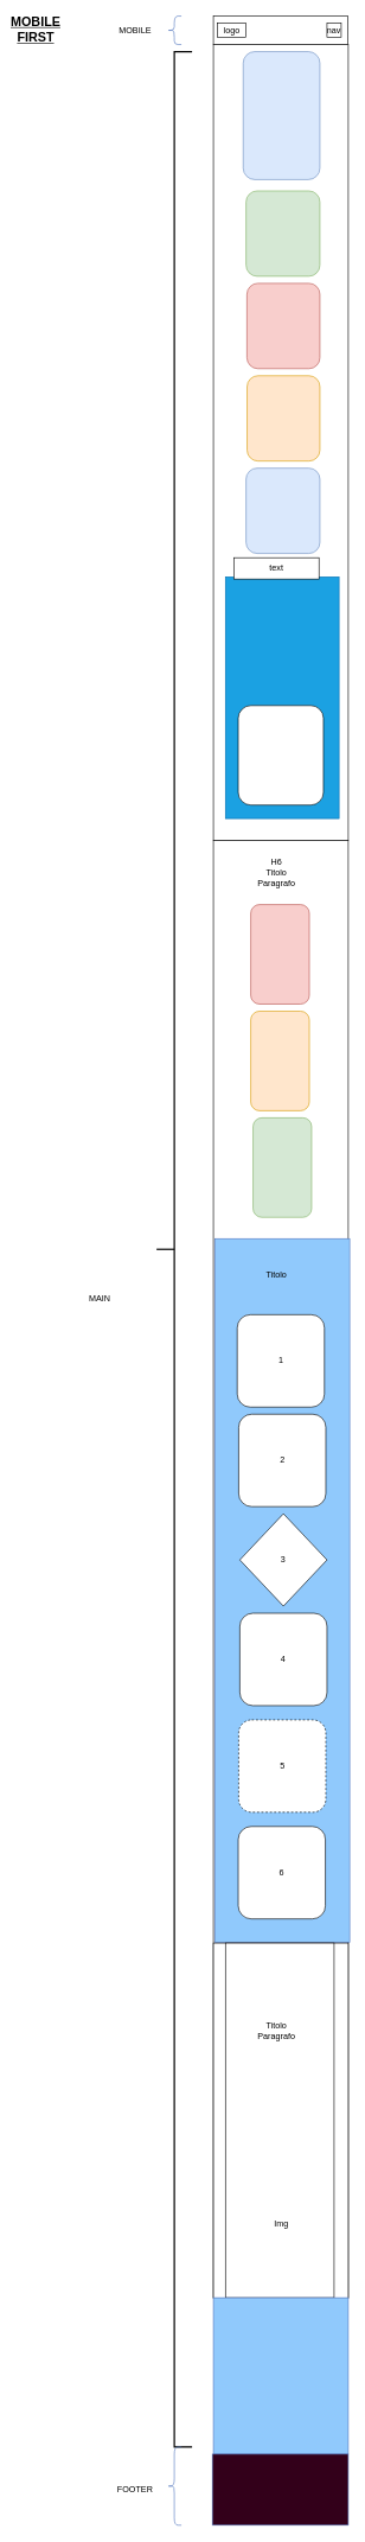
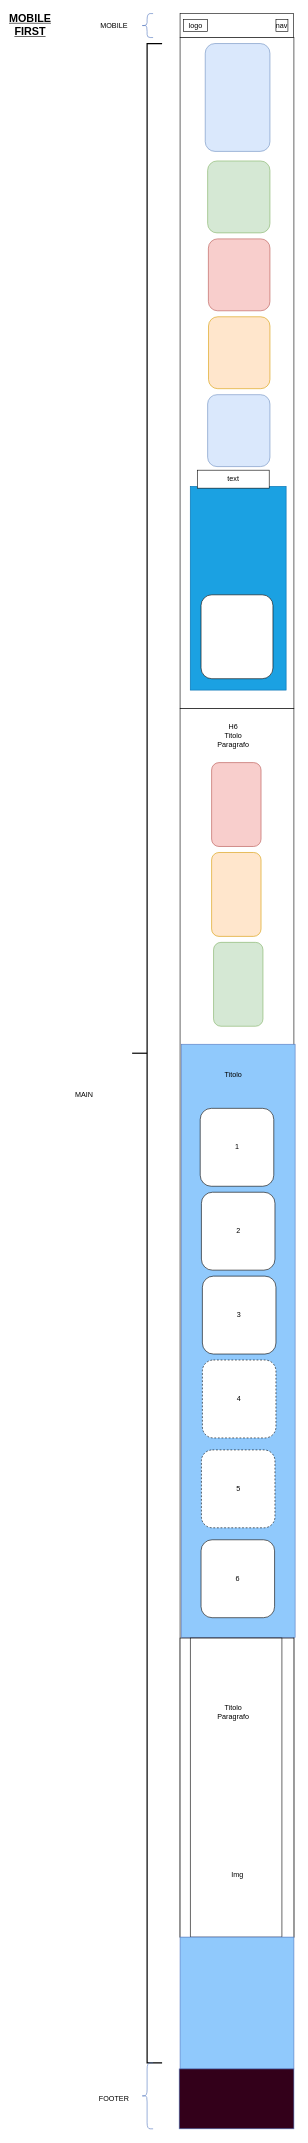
  <mxCell id="0" />
  <mxCell id="1" parent="0" />
  <mxCell id="2" value="" style="rounded=0;whiteSpace=wrap;html=1;" vertex="1" parent="1"><mxGeometry x="300" y="20" width="189" height="40" as="geometry" /></mxCell>
  <mxCell id="3" value="logo" style="rounded=0;whiteSpace=wrap;html=1;" vertex="1" parent="1"><mxGeometry x="306" y="30" width="40" height="20" as="geometry" /></mxCell>
  <mxCell id="4" value="nav" style="rounded=0;whiteSpace=wrap;html=1;" vertex="1" parent="1"><mxGeometry x="460" y="30" width="20" height="20" as="geometry" /></mxCell>
  <mxCell id="5" value="" style="rounded=0;whiteSpace=wrap;html=1;" vertex="1" parent="1"><mxGeometry x="300" y="60" width="190" height="1120" as="geometry" /></mxCell>
  <mxCell id="6" value="" style="rounded=1;whiteSpace=wrap;html=1;fillColor=#dae8fc;strokeColor=#6c8ebf;" vertex="1" parent="1"><mxGeometry x="342" y="70" width="108" height="180" as="geometry" /></mxCell>
  <mxCell id="7" value="" style="rounded=1;whiteSpace=wrap;html=1;fillColor=#d5e8d4;strokeColor=#82b366;" vertex="1" parent="1"><mxGeometry x="346" y="266" width="104" height="120" as="geometry" /></mxCell>
  <mxCell id="8" value="" style="rounded=1;whiteSpace=wrap;html=1;fillColor=#f8cecc;strokeColor=#b85450;" vertex="1" parent="1"><mxGeometry x="347.25" y="396" width="102.75" height="120" as="geometry" /></mxCell>
  <mxCell id="9" value="" style="rounded=1;whiteSpace=wrap;html=1;fillColor=#ffe6cc;strokeColor=#d79b00;" vertex="1" parent="1"><mxGeometry x="347.5" y="526" width="102.5" height="120" as="geometry" /></mxCell>
  <mxCell id="10" value="" style="rounded=1;whiteSpace=wrap;html=1;fillColor=#dae8fc;strokeColor=#6c8ebf;" vertex="1" parent="1"><mxGeometry x="346" y="656" width="104" height="120" as="geometry" /></mxCell>
  <mxCell id="11" value="" style="rounded=0;whiteSpace=wrap;html=1;fillColor=#1ba1e2;fontColor=#ffffff;strokeColor=#006EAF;" vertex="1" parent="1"><mxGeometry x="317" y="809" width="160" height="340" as="geometry" /></mxCell>
  <mxCell id="12" value="text" style="rounded=0;whiteSpace=wrap;html=1;" vertex="1" parent="1"><mxGeometry x="328.75" y="782" width="120" height="30" as="geometry" /></mxCell>
  <mxCell id="13" value="" style="rounded=1;whiteSpace=wrap;html=1;" vertex="1" parent="1"><mxGeometry x="335" y="990" width="120" height="140" as="geometry" /></mxCell>
  <mxCell id="14" value="" style="rounded=0;whiteSpace=wrap;html=1;" vertex="1" parent="1"><mxGeometry x="299.99" y="1180" width="190" height="2050" as="geometry" /></mxCell>
  <mxCell id="15" value="H6&lt;br&gt;Titolo&lt;br&gt;Paragrafo" style="text;html=1;strokeColor=none;fillColor=none;align=center;verticalAlign=middle;whiteSpace=wrap;rounded=0;" vertex="1" parent="1"><mxGeometry x="358.75" y="1210" width="60" height="30" as="geometry" /></mxCell>
  <mxCell id="16" value="" style="rounded=1;whiteSpace=wrap;html=1;fillColor=#f8cecc;strokeColor=#b85450;" vertex="1" parent="1"><mxGeometry x="352.62" y="1270" width="82.5" height="140" as="geometry" /></mxCell>
  <mxCell id="17" value="" style="rounded=1;whiteSpace=wrap;html=1;fillColor=#ffe6cc;strokeColor=#d79b00;" vertex="1" parent="1"><mxGeometry x="352.62" y="1420" width="82.5" height="140" as="geometry" /></mxCell>
  <mxCell id="18" value="" style="rounded=1;whiteSpace=wrap;html=1;fillColor=#d5e8d4;strokeColor=#82b366;" vertex="1" parent="1"><mxGeometry x="355.87" y="1570" width="82.5" height="140" as="geometry" /></mxCell>
  <mxCell id="19" value="" style="rounded=0;whiteSpace=wrap;html=1;fillColor=#90C9FC;strokeColor=#5679BF;" vertex="1" parent="1"><mxGeometry x="301.99" y="1740" width="190" height="990" as="geometry" /></mxCell>
  <mxCell id="20" value="Titolo" style="text;html=1;strokeColor=none;fillColor=none;align=center;verticalAlign=middle;whiteSpace=wrap;rounded=0;" vertex="1" parent="1"><mxGeometry x="358.75" y="1777" width="60" height="30" as="geometry" /></mxCell>
  <mxCell id="21" value="1" style="rounded=1;whiteSpace=wrap;html=1;" vertex="1" parent="1"><mxGeometry x="333.63" y="1847" width="122.75" height="130" as="geometry" /></mxCell>
  <mxCell id="22" value="2" style="rounded=1;whiteSpace=wrap;html=1;" vertex="1" parent="1"><mxGeometry x="335.62" y="1987" width="122.75" height="130" as="geometry" /></mxCell>
- <mxCell id="23" value="3" style="rhombus;whiteSpace=wrap;html=1;" vertex="1" parent="1"><mxGeometry x="337.25" y="2127" width="122.75" height="130" as="geometry" /></mxCell>
- <mxCell id="24" value="4" style="rounded=1;whiteSpace=wrap;html=1;" vertex="1" parent="1"><mxGeometry x="337.25" y="2267" width="122.75" height="130" as="geometry" /></mxCell>
+ <mxCell id="23" value="3" style="rounded=1;whiteSpace=wrap;html=1;" vertex="1" parent="1"><mxGeometry x="337.25" y="2127" width="122.75" height="130" as="geometry" /></mxCell>
+ <mxCell id="24" value="4" style="rounded=1;whiteSpace=wrap;html=1;dashed=1;" vertex="1" parent="1"><mxGeometry x="337.25" y="2267" width="122.75" height="130" as="geometry" /></mxCell>
  <mxCell id="25" value="5" style="rounded=1;whiteSpace=wrap;html=1;dashed=1;" vertex="1" parent="1"><mxGeometry x="335.62" y="2417" width="122.75" height="130" as="geometry" /></mxCell>
  <mxCell id="26" value="6" style="rounded=1;whiteSpace=wrap;html=1;" vertex="1" parent="1"><mxGeometry x="335" y="2567" width="122.75" height="130" as="geometry" /></mxCell>
  <mxCell id="27" value="" style="rounded=0;whiteSpace=wrap;html=1;" vertex="1" parent="1"><mxGeometry x="300" y="2731" width="190" height="500" as="geometry" /></mxCell>
  <mxCell id="28" value="" style="rounded=0;whiteSpace=wrap;html=1;" vertex="1" parent="1"><mxGeometry x="317" y="2731" width="153" height="499" as="geometry" /></mxCell>
  <mxCell id="29" value="Titolo&lt;br&gt;Paragrafo" style="text;html=1;strokeColor=none;fillColor=none;align=center;verticalAlign=middle;whiteSpace=wrap;rounded=0;" vertex="1" parent="1"><mxGeometry x="358.5" y="2740" width="60" height="230" as="geometry" /></mxCell>
  <mxCell id="30" value="Img" style="text;html=1;strokeColor=none;fillColor=none;align=center;verticalAlign=middle;whiteSpace=wrap;rounded=0;" vertex="1" parent="1"><mxGeometry x="366.38" y="3112" width="60" height="30" as="geometry" /></mxCell>
  <mxCell id="31" value="" style="rounded=0;whiteSpace=wrap;html=1;strokeColor=#5679BF;fillColor=#90C9FC;" vertex="1" parent="1"><mxGeometry x="300" y="3230" width="190" height="220" as="geometry" /></mxCell>
  <mxCell id="32" value="" style="rounded=0;whiteSpace=wrap;html=1;strokeColor=#5679BF;fillColor=#33001A;" vertex="1" parent="1"><mxGeometry x="298.5" y="3450" width="191.5" height="100" as="geometry" /></mxCell>
  <mxCell id="33" value="FOOTER" style="text;html=1;strokeColor=none;fillColor=none;align=center;verticalAlign=middle;whiteSpace=wrap;rounded=0;" vertex="1" parent="1"><mxGeometry x="160" y="3485" width="60" height="30" as="geometry" /></mxCell>
  <mxCell id="34" value="" style="strokeWidth=2;html=1;shape=mxgraph.flowchart.annotation_2;align=left;labelPosition=right;pointerEvents=1;fillColor=#33001A;" vertex="1" parent="1"><mxGeometry x="220" y="70" width="50" height="3370" as="geometry" /></mxCell>
  <mxCell id="35" value="MAIN" style="text;html=1;strokeColor=none;fillColor=none;align=center;verticalAlign=middle;whiteSpace=wrap;rounded=0;" vertex="1" parent="1"><mxGeometry x="110" y="1810" width="60" height="30" as="geometry" /></mxCell>
  <mxCell id="36" value="" style="shape=curlyBracket;whiteSpace=wrap;html=1;rounded=1;strokeColor=#5679BF;fillColor=#33001A;size=0.5;" vertex="1" parent="1"><mxGeometry x="235" y="20" width="20" height="40" as="geometry" /></mxCell>
  <mxCell id="37" value="MOBILE" style="text;html=1;strokeColor=none;fillColor=none;align=center;verticalAlign=middle;whiteSpace=wrap;rounded=0;" vertex="1" parent="1"><mxGeometry x="160" y="25" width="60" height="30" as="geometry" /></mxCell>
  <mxCell id="38" value="" style="shape=curlyBracket;whiteSpace=wrap;html=1;rounded=1;strokeColor=#5679BF;fillColor=#33001A;size=0.5;" vertex="1" parent="1"><mxGeometry x="235" y="3440" width="20" height="110" as="geometry" /></mxCell>
  <mxCell id="39" value="&lt;b&gt;&lt;u&gt;&lt;font style=&quot;font-size: 18px&quot;&gt;MOBILE FIRST&lt;/font&gt;&lt;/u&gt;&lt;/b&gt;" style="text;html=1;strokeColor=none;fillColor=none;align=center;verticalAlign=middle;whiteSpace=wrap;rounded=0;" vertex="1" parent="1"><mxGeometry x="20" y="25" width="60" height="30" as="geometry" /></mxCell>
